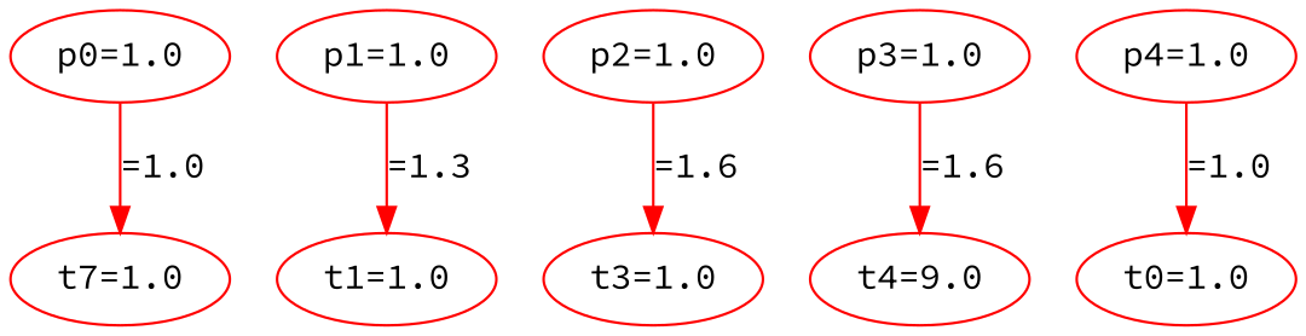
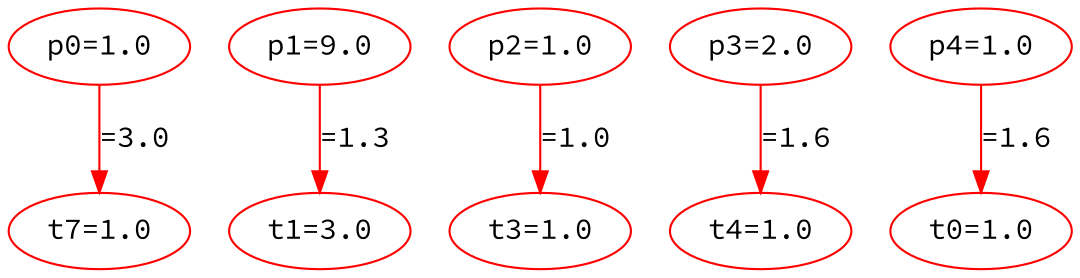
  strict digraph {
    fontname="Source Code Pro"
    node [color=red fontname="Source Code Pro"]
    edge [color=red fontname="Source Code Pro"]
    n1 [label="p0=1.0"]
    n2 [label="t7=1.0"]
-   n3 [label="p1=1.0"]
-   n4 [label="t1=1.0"]
+   n3 [label="p1=9.0"]
+   n4 [label="t1=3.0"]
    n5 [label="p2=1.0"]
    n6 [label="t3=1.0"]
-   n7 [label="p3=1.0"]
-   n8 [label="t4=9.0"]
+   n7 [label="p3=2.0"]
+   n8 [label="t4=1.0"]
    n9 [label="p4=1.0"]
    n10 [label="t0=1.0"]
-   n1 -> n2 [label="=1.0"]
+   n1 -> n2 [label="=3.0"]
    n3 -> n4 [label="=1.3"]
-   n5 -> n6 [label="=1.6"]
+   n5 -> n6 [label="=1.0"]
    n7 -> n8 [label="=1.6"]
-   n9 -> n10 [label="=1.0"]
+   n9 -> n10 [label="=1.6"]
  }
